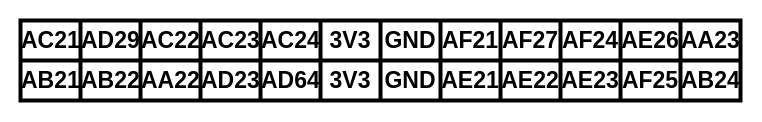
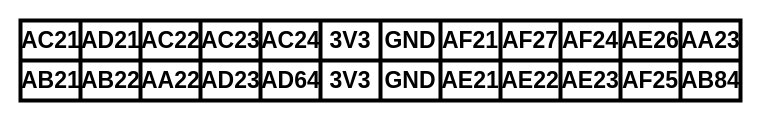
  <mxCell id="0" />
  <mxCell id="1" parent="0" />
  <mxCell id="2" value="" style="shape=table;startSize=0;container=1;collapsible=0;childLayout=tableLayout;fontSize=23;strokeWidth=4;fontStyle=1;fillColor=none;" vertex="1" parent="1"><mxGeometry x="20" y="20" width="720" height="80" as="geometry" /></mxCell>
  <mxCell id="3" value="" style="shape=tableRow;horizontal=0;startSize=0;swimlaneHead=0;swimlaneBody=0;strokeColor=inherit;top=0;left=0;bottom=0;right=0;collapsible=0;dropTarget=0;fillColor=none;points=[[0,0.5],[1,0.5]];portConstraint=eastwest;fontSize=23;strokeWidth=4;fontStyle=1" vertex="1" parent="2"><mxGeometry width="720" height="40" as="geometry" /></mxCell>
  <mxCell id="4" value="AC21" style="shape=partialRectangle;html=1;whiteSpace=wrap;connectable=0;strokeColor=inherit;overflow=hidden;fillColor=none;top=0;left=0;bottom=0;right=0;pointerEvents=1;fontSize=23;strokeWidth=4;fontStyle=1" vertex="1" parent="3"><mxGeometry width="60" height="40" as="geometry"><mxRectangle width="60" height="40" as="alternateBounds" /></mxGeometry></mxCell>
- <mxCell id="5" value="AD29" style="shape=partialRectangle;html=1;whiteSpace=wrap;connectable=0;strokeColor=inherit;overflow=hidden;fillColor=none;top=0;left=0;bottom=0;right=0;pointerEvents=1;fontSize=23;strokeWidth=4;fontStyle=1" vertex="1" parent="3"><mxGeometry x="60" width="60" height="40" as="geometry"><mxRectangle width="60" height="40" as="alternateBounds" /></mxGeometry></mxCell>
+ <mxCell id="5" value="AD21" style="shape=partialRectangle;html=1;whiteSpace=wrap;connectable=0;strokeColor=inherit;overflow=hidden;fillColor=none;top=0;left=0;bottom=0;right=0;pointerEvents=1;fontSize=23;strokeWidth=4;fontStyle=1" vertex="1" parent="3"><mxGeometry x="60" width="60" height="40" as="geometry"><mxRectangle width="60" height="40" as="alternateBounds" /></mxGeometry></mxCell>
  <mxCell id="6" value="AC22" style="shape=partialRectangle;html=1;whiteSpace=wrap;connectable=0;strokeColor=inherit;overflow=hidden;fillColor=none;top=0;left=0;bottom=0;right=0;pointerEvents=1;fontSize=23;strokeWidth=4;fontStyle=1" vertex="1" parent="3"><mxGeometry x="120" width="60" height="40" as="geometry"><mxRectangle width="60" height="40" as="alternateBounds" /></mxGeometry></mxCell>
  <mxCell id="7" value="AC23" style="shape=partialRectangle;html=1;whiteSpace=wrap;connectable=0;strokeColor=inherit;overflow=hidden;fillColor=none;top=0;left=0;bottom=0;right=0;pointerEvents=1;fontSize=23;strokeWidth=4;fontStyle=1" vertex="1" parent="3"><mxGeometry x="180" width="60" height="40" as="geometry"><mxRectangle width="60" height="40" as="alternateBounds" /></mxGeometry></mxCell>
  <mxCell id="8" value="AC24" style="shape=partialRectangle;html=1;whiteSpace=wrap;connectable=0;strokeColor=inherit;overflow=hidden;fillColor=none;top=0;left=0;bottom=0;right=0;pointerEvents=1;fontSize=23;strokeWidth=4;fontStyle=1" vertex="1" parent="3"><mxGeometry x="240" width="60" height="40" as="geometry"><mxRectangle width="60" height="40" as="alternateBounds" /></mxGeometry></mxCell>
  <mxCell id="9" value="3V3" style="shape=partialRectangle;html=1;whiteSpace=wrap;connectable=0;strokeColor=inherit;overflow=hidden;fillColor=none;top=0;left=0;bottom=0;right=0;pointerEvents=1;fontSize=23;strokeWidth=4;fontStyle=1" vertex="1" parent="3"><mxGeometry x="300" width="60" height="40" as="geometry"><mxRectangle width="60" height="40" as="alternateBounds" /></mxGeometry></mxCell>
  <mxCell id="10" value="GND" style="shape=partialRectangle;html=1;whiteSpace=wrap;connectable=0;strokeColor=inherit;overflow=hidden;fillColor=none;top=0;left=0;bottom=0;right=0;pointerEvents=1;fontSize=23;strokeWidth=4;fontStyle=1" vertex="1" parent="3"><mxGeometry x="360" width="60" height="40" as="geometry"><mxRectangle width="60" height="40" as="alternateBounds" /></mxGeometry></mxCell>
  <mxCell id="11" value="AF21" style="shape=partialRectangle;html=1;whiteSpace=wrap;connectable=0;strokeColor=inherit;overflow=hidden;fillColor=none;top=0;left=0;bottom=0;right=0;pointerEvents=1;fontSize=23;strokeWidth=4;fontStyle=1" vertex="1" parent="3"><mxGeometry x="420" width="60" height="40" as="geometry"><mxRectangle width="60" height="40" as="alternateBounds" /></mxGeometry></mxCell>
  <mxCell id="12" value="AF27" style="shape=partialRectangle;html=1;whiteSpace=wrap;connectable=0;strokeColor=inherit;overflow=hidden;fillColor=none;top=0;left=0;bottom=0;right=0;pointerEvents=1;fontSize=23;strokeWidth=4;fontStyle=1" vertex="1" parent="3"><mxGeometry x="480" width="60" height="40" as="geometry"><mxRectangle width="60" height="40" as="alternateBounds" /></mxGeometry></mxCell>
  <mxCell id="13" value="AF24" style="shape=partialRectangle;html=1;whiteSpace=wrap;connectable=0;strokeColor=inherit;overflow=hidden;fillColor=none;top=0;left=0;bottom=0;right=0;pointerEvents=1;fontSize=23;strokeWidth=4;fontStyle=1" vertex="1" parent="3"><mxGeometry x="540" width="60" height="40" as="geometry"><mxRectangle width="60" height="40" as="alternateBounds" /></mxGeometry></mxCell>
  <mxCell id="14" value="AE26" style="shape=partialRectangle;html=1;whiteSpace=wrap;connectable=0;strokeColor=inherit;overflow=hidden;fillColor=none;top=0;left=0;bottom=0;right=0;pointerEvents=1;fontSize=23;strokeWidth=4;fontStyle=1" vertex="1" parent="3"><mxGeometry x="600" width="60" height="40" as="geometry"><mxRectangle width="60" height="40" as="alternateBounds" /></mxGeometry></mxCell>
  <mxCell id="15" value="AA23" style="shape=partialRectangle;html=1;whiteSpace=wrap;connectable=0;strokeColor=inherit;overflow=hidden;fillColor=none;top=0;left=0;bottom=0;right=0;pointerEvents=1;fontSize=23;strokeWidth=4;fontStyle=1" vertex="1" parent="3"><mxGeometry x="660" width="60" height="40" as="geometry"><mxRectangle width="60" height="40" as="alternateBounds" /></mxGeometry></mxCell>
  <mxCell id="16" value="" style="shape=tableRow;horizontal=0;startSize=0;swimlaneHead=0;swimlaneBody=0;strokeColor=inherit;top=0;left=0;bottom=0;right=0;collapsible=0;dropTarget=0;fillColor=none;points=[[0,0.5],[1,0.5]];portConstraint=eastwest;fontSize=23;strokeWidth=4;fontStyle=1" vertex="1" parent="2"><mxGeometry y="40" width="720" height="40" as="geometry" /></mxCell>
  <mxCell id="17" value="AB21" style="shape=partialRectangle;html=1;whiteSpace=wrap;connectable=0;strokeColor=inherit;overflow=hidden;fillColor=none;top=0;left=0;bottom=0;right=0;pointerEvents=1;fontSize=23;strokeWidth=4;fontStyle=1" vertex="1" parent="16"><mxGeometry width="60" height="40" as="geometry"><mxRectangle width="60" height="40" as="alternateBounds" /></mxGeometry></mxCell>
  <mxCell id="18" value="AB22" style="shape=partialRectangle;html=1;whiteSpace=wrap;connectable=0;strokeColor=inherit;overflow=hidden;fillColor=none;top=0;left=0;bottom=0;right=0;pointerEvents=1;fontSize=23;strokeWidth=4;fontStyle=1" vertex="1" parent="16"><mxGeometry x="60" width="60" height="40" as="geometry"><mxRectangle width="60" height="40" as="alternateBounds" /></mxGeometry></mxCell>
  <mxCell id="19" value="AA22" style="shape=partialRectangle;html=1;whiteSpace=wrap;connectable=0;strokeColor=inherit;overflow=hidden;fillColor=none;top=0;left=0;bottom=0;right=0;pointerEvents=1;fontSize=23;strokeWidth=4;fontStyle=1" vertex="1" parent="16"><mxGeometry x="120" width="60" height="40" as="geometry"><mxRectangle width="60" height="40" as="alternateBounds" /></mxGeometry></mxCell>
  <mxCell id="20" value="AD23" style="shape=partialRectangle;html=1;whiteSpace=wrap;connectable=0;strokeColor=inherit;overflow=hidden;fillColor=none;top=0;left=0;bottom=0;right=0;pointerEvents=1;fontSize=23;strokeWidth=4;fontStyle=1" vertex="1" parent="16"><mxGeometry x="180" width="60" height="40" as="geometry"><mxRectangle width="60" height="40" as="alternateBounds" /></mxGeometry></mxCell>
  <mxCell id="21" value="AD64" style="shape=partialRectangle;html=1;whiteSpace=wrap;connectable=0;strokeColor=inherit;overflow=hidden;fillColor=none;top=0;left=0;bottom=0;right=0;pointerEvents=1;fontSize=23;strokeWidth=4;fontStyle=1" vertex="1" parent="16"><mxGeometry x="240" width="60" height="40" as="geometry"><mxRectangle width="60" height="40" as="alternateBounds" /></mxGeometry></mxCell>
  <mxCell id="22" value="3V3" style="shape=partialRectangle;html=1;whiteSpace=wrap;connectable=0;strokeColor=inherit;overflow=hidden;fillColor=none;top=0;left=0;bottom=0;right=0;pointerEvents=1;fontSize=23;strokeWidth=4;fontStyle=1" vertex="1" parent="16"><mxGeometry x="300" width="60" height="40" as="geometry"><mxRectangle width="60" height="40" as="alternateBounds" /></mxGeometry></mxCell>
  <mxCell id="23" value="GND" style="shape=partialRectangle;html=1;whiteSpace=wrap;connectable=0;strokeColor=inherit;overflow=hidden;fillColor=none;top=0;left=0;bottom=0;right=0;pointerEvents=1;fontSize=23;strokeWidth=4;fontStyle=1" vertex="1" parent="16"><mxGeometry x="360" width="60" height="40" as="geometry"><mxRectangle width="60" height="40" as="alternateBounds" /></mxGeometry></mxCell>
  <mxCell id="24" value="AE21" style="shape=partialRectangle;html=1;whiteSpace=wrap;connectable=0;strokeColor=inherit;overflow=hidden;fillColor=none;top=0;left=0;bottom=0;right=0;pointerEvents=1;fontSize=23;strokeWidth=4;fontStyle=1" vertex="1" parent="16"><mxGeometry x="420" width="60" height="40" as="geometry"><mxRectangle width="60" height="40" as="alternateBounds" /></mxGeometry></mxCell>
  <mxCell id="25" value="AE22" style="shape=partialRectangle;html=1;whiteSpace=wrap;connectable=0;strokeColor=inherit;overflow=hidden;fillColor=none;top=0;left=0;bottom=0;right=0;pointerEvents=1;fontSize=23;strokeWidth=4;fontStyle=1" vertex="1" parent="16"><mxGeometry x="480" width="60" height="40" as="geometry"><mxRectangle width="60" height="40" as="alternateBounds" /></mxGeometry></mxCell>
  <mxCell id="26" value="AE23" style="shape=partialRectangle;html=1;whiteSpace=wrap;connectable=0;strokeColor=inherit;overflow=hidden;fillColor=none;top=0;left=0;bottom=0;right=0;pointerEvents=1;fontSize=23;strokeWidth=4;fontStyle=1" vertex="1" parent="16"><mxGeometry x="540" width="60" height="40" as="geometry"><mxRectangle width="60" height="40" as="alternateBounds" /></mxGeometry></mxCell>
  <mxCell id="27" value="AF25" style="shape=partialRectangle;html=1;whiteSpace=wrap;connectable=0;strokeColor=inherit;overflow=hidden;fillColor=none;top=0;left=0;bottom=0;right=0;pointerEvents=1;fontSize=23;strokeWidth=4;fontStyle=1" vertex="1" parent="16"><mxGeometry x="600" width="60" height="40" as="geometry"><mxRectangle width="60" height="40" as="alternateBounds" /></mxGeometry></mxCell>
- <mxCell id="28" value="AB24" style="shape=partialRectangle;html=1;whiteSpace=wrap;connectable=0;strokeColor=inherit;overflow=hidden;fillColor=none;top=0;left=0;bottom=0;right=0;pointerEvents=1;fontSize=23;strokeWidth=4;fontStyle=1" vertex="1" parent="16"><mxGeometry x="660" width="60" height="40" as="geometry"><mxRectangle width="60" height="40" as="alternateBounds" /></mxGeometry></mxCell>
+ <mxCell id="28" value="AB84" style="shape=partialRectangle;html=1;whiteSpace=wrap;connectable=0;strokeColor=inherit;overflow=hidden;fillColor=none;top=0;left=0;bottom=0;right=0;pointerEvents=1;fontSize=23;strokeWidth=4;fontStyle=1" vertex="1" parent="16"><mxGeometry x="660" width="60" height="40" as="geometry"><mxRectangle width="60" height="40" as="alternateBounds" /></mxGeometry></mxCell>
